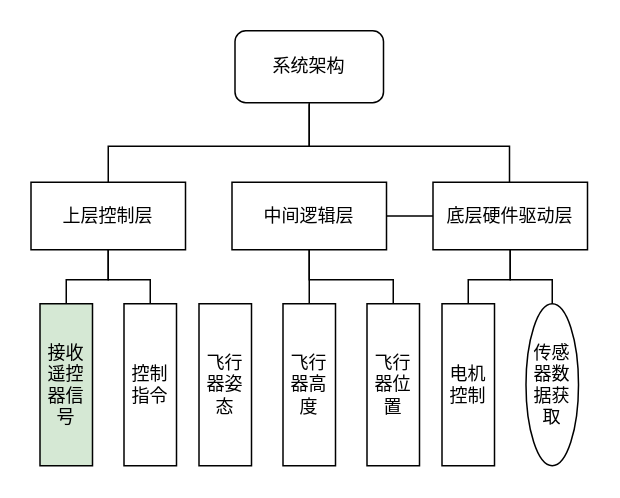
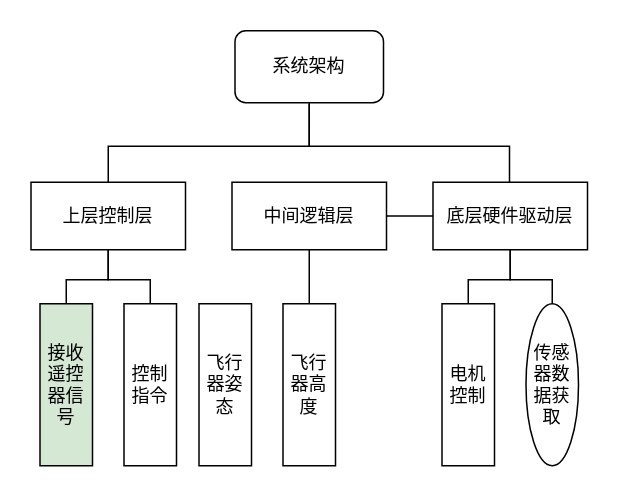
  <mxCell id="0" />
  <mxCell id="1" parent="0" />
  <mxCell id="2" style="edgeStyle=orthogonalEdgeStyle;rounded=0;orthogonalLoop=1;jettySize=auto;html=1;entryX=0.5;entryY=0;entryDx=0;entryDy=0;endArrow=none;endFill=0;" edge="1" parent="1"><mxGeometry relative="1" as="geometry"><mxPoint x="205.486" y="69" as="sourcePoint" /><mxPoint x="71.5" y="122" as="targetPoint" /><Array as="points"><mxPoint x="205" y="97" /><mxPoint x="71" y="97" /></Array></mxGeometry></mxCell>
  <mxCell id="3" style="edgeStyle=orthogonalEdgeStyle;rounded=0;orthogonalLoop=1;jettySize=auto;html=1;endArrow=none;endFill=0;" edge="1" parent="1" source="4" target="14"><mxGeometry relative="1" as="geometry"><Array as="points"><mxPoint x="205" y="97" /><mxPoint x="339" y="97" /></Array></mxGeometry></mxCell>
  <mxCell id="4" value="系统架构" style="rounded=1;whiteSpace=wrap;html=1;" vertex="1" parent="1"><mxGeometry x="156" y="20" width="99" height="48" as="geometry" /></mxCell>
  <mxCell id="5" style="edgeStyle=orthogonalEdgeStyle;rounded=0;orthogonalLoop=1;jettySize=auto;html=1;endArrow=none;endFill=0;" edge="1" parent="1" source="7" target="15"><mxGeometry relative="1" as="geometry" /></mxCell>
  <mxCell id="6" style="edgeStyle=orthogonalEdgeStyle;rounded=0;orthogonalLoop=1;jettySize=auto;html=1;endArrow=none;endFill=0;" edge="1" parent="1" source="7" target="16"><mxGeometry relative="1" as="geometry" /></mxCell>
  <mxCell id="7" value="上层控制层" style="rounded=0;whiteSpace=wrap;html=1;" vertex="1" parent="1"><mxGeometry x="20" y="121" width="103" height="45" as="geometry" /></mxCell>
  <mxCell id="8" style="edgeStyle=orthogonalEdgeStyle;rounded=0;orthogonalLoop=1;jettySize=auto;html=1;entryX=0.5;entryY=0;entryDx=0;entryDy=0;endArrow=none;endFill=0;" edge="1" parent="1" source="11" target="18"><mxGeometry relative="1" as="geometry" /></mxCell>
  <mxCell id="9" style="edgeStyle=orthogonalEdgeStyle;rounded=0;orthogonalLoop=1;jettySize=auto;html=1;endArrow=none;endFill=0;" edge="1" parent="1" source="11" target="14"><mxGeometry relative="1" as="geometry" /></mxCell>
- <mxCell id="10" style="edgeStyle=orthogonalEdgeStyle;rounded=0;orthogonalLoop=1;jettySize=auto;html=1;entryX=0.5;entryY=0;entryDx=0;entryDy=0;endArrow=none;endFill=0;" edge="1" parent="1" source="11" target="19"><mxGeometry relative="1" as="geometry" /></mxCell>
  <mxCell id="11" value="中间逻辑层" style="rounded=0;whiteSpace=wrap;html=1;" vertex="1" parent="1"><mxGeometry x="154" y="121" width="103" height="45" as="geometry" /></mxCell>
  <mxCell id="12" style="edgeStyle=orthogonalEdgeStyle;rounded=0;orthogonalLoop=1;jettySize=auto;html=1;entryX=0.5;entryY=0;entryDx=0;entryDy=0;endArrow=none;endFill=0;" edge="1" parent="1" source="14" target="20"><mxGeometry relative="1" as="geometry" /></mxCell>
  <mxCell id="13" style="edgeStyle=orthogonalEdgeStyle;rounded=0;orthogonalLoop=1;jettySize=auto;html=1;entryX=0.5;entryY=0;entryDx=0;entryDy=0;endArrow=none;endFill=0;" edge="1" parent="1" source="14" target="21"><mxGeometry relative="1" as="geometry" /></mxCell>
  <mxCell id="14" value="底层硬件驱动层" style="rounded=0;whiteSpace=wrap;html=1;" vertex="1" parent="1"><mxGeometry x="288" y="121" width="103" height="45" as="geometry" /></mxCell>
  <mxCell id="15" value="接收遥控器信号" style="rounded=0;whiteSpace=wrap;html=1;fillColor=#d5e8d4;" vertex="1" parent="1"><mxGeometry x="26" y="202" width="35" height="108" as="geometry" /></mxCell>
  <mxCell id="16" value="控制指令" style="rounded=0;whiteSpace=wrap;html=1;" vertex="1" parent="1"><mxGeometry x="82" y="202" width="35" height="108" as="geometry" /></mxCell>
  <mxCell id="17" value="飞行器姿态" style="rounded=0;whiteSpace=wrap;html=1;" vertex="1" parent="1"><mxGeometry x="132" y="202" width="35" height="108" as="geometry" /></mxCell>
  <mxCell id="18" value="飞行器高度" style="rounded=0;whiteSpace=wrap;html=1;" vertex="1" parent="1"><mxGeometry x="188" y="202" width="35" height="108" as="geometry" /></mxCell>
- <mxCell id="19" value="飞行器位置" style="rounded=0;whiteSpace=wrap;html=1;" vertex="1" parent="1"><mxGeometry x="244" y="202" width="35" height="108" as="geometry" /></mxCell>
  <mxCell id="20" value="电机控制" style="rounded=0;whiteSpace=wrap;html=1;" vertex="1" parent="1"><mxGeometry x="294" y="202" width="35" height="108" as="geometry" /></mxCell>
  <mxCell id="21" value="传感器数据获取" style="ellipse;whiteSpace=wrap;html=1;" vertex="1" parent="1"><mxGeometry x="350" y="202" width="35" height="108" as="geometry" /></mxCell>
